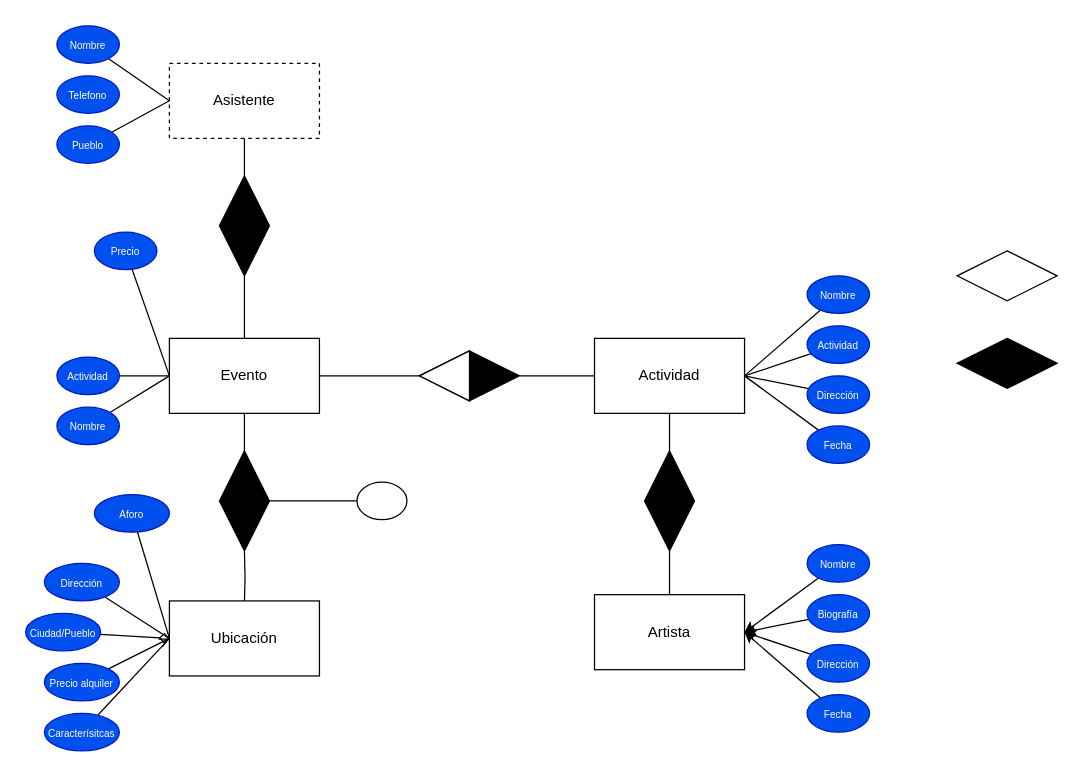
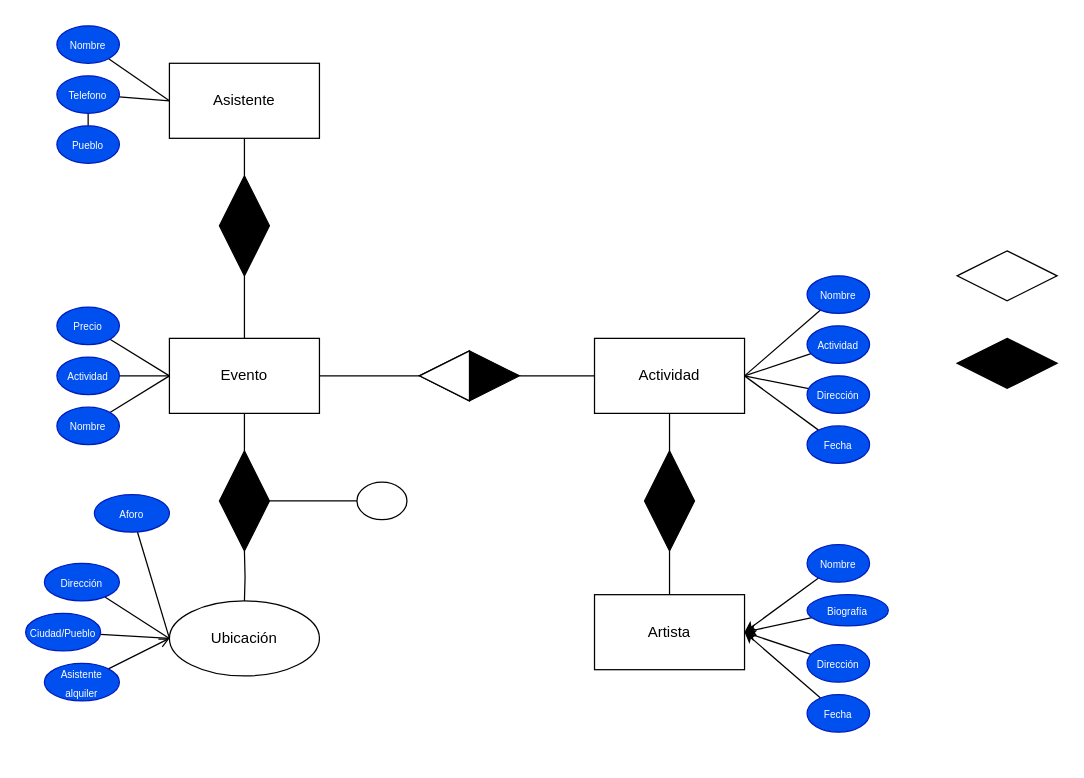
  <mxCell id="0" />
  <mxCell id="1" parent="0" />
  <mxCell id="2" value="Actividad" style="rounded=0;whiteSpace=wrap;html=1;" parent="1" vertex="1"><mxGeometry x="475" y="270" width="120" height="60" as="geometry" /></mxCell>
  <mxCell id="3" style="edgeStyle=orthogonalEdgeStyle;rounded=0;orthogonalLoop=1;jettySize=auto;html=1;entryX=1;entryY=0.5;entryDx=0;entryDy=0;endArrow=none;endFill=0;" parent="1" source="4" target="59" edge="1"><mxGeometry relative="1" as="geometry" /></mxCell>
  <mxCell id="4" value="Artista" style="rounded=0;whiteSpace=wrap;html=1;" parent="1" vertex="1"><mxGeometry x="475" y="475" width="120" height="60" as="geometry" /></mxCell>
- <mxCell id="5" value="Ubicación" style="rounded=0;whiteSpace=wrap;html=1;" parent="1" vertex="1"><mxGeometry x="135" y="480" width="120" height="60" as="geometry" /></mxCell>
+ <mxCell id="5" value="Ubicación" style="ellipse;whiteSpace=wrap;html=1;" parent="1" vertex="1"><mxGeometry x="135" y="480" width="120" height="60" as="geometry" /></mxCell>
  <mxCell id="6" value="Evento" style="rounded=0;whiteSpace=wrap;html=1;" parent="1" vertex="1"><mxGeometry x="135" y="270" width="120" height="60" as="geometry" /></mxCell>
  <mxCell id="7" style="rounded=0;orthogonalLoop=1;jettySize=auto;html=1;entryX=0;entryY=0.5;entryDx=0;entryDy=0;endArrow=none;endFill=0;" parent="1" source="8" target="57" edge="1"><mxGeometry relative="1" as="geometry" /></mxCell>
- <mxCell id="8" value="Asistente" style="rounded=0;whiteSpace=wrap;html=1;dashed=1;" parent="1" vertex="1"><mxGeometry x="135" y="50" width="120" height="60" as="geometry" /></mxCell>
+ <mxCell id="8" value="Asistente" style="rounded=0;whiteSpace=wrap;html=1;" parent="1" vertex="1"><mxGeometry x="135" y="50" width="120" height="60" as="geometry" /></mxCell>
  <mxCell id="9" value="" style="rhombus;whiteSpace=wrap;html=1;fillColor=#FFFFFF;" parent="1" vertex="1"><mxGeometry x="765" y="200" width="80" height="40" as="geometry" /></mxCell>
  <mxCell id="10" value="" style="rhombus;whiteSpace=wrap;html=1;fillColor=#000000;" parent="1" vertex="1"><mxGeometry x="765" y="270" width="80" height="40" as="geometry" /></mxCell>
  <mxCell id="11" style="edgeStyle=orthogonalEdgeStyle;rounded=0;orthogonalLoop=1;jettySize=auto;html=1;exitX=0;exitY=0.5;exitDx=0;exitDy=0;entryX=0;entryY=0.5;entryDx=0;entryDy=0;endArrow=none;endFill=0;" parent="1" source="12" target="2" edge="1"><mxGeometry relative="1" as="geometry" /></mxCell>
  <mxCell id="12" value="" style="rhombus;whiteSpace=wrap;html=1;fillColor=#000000;rotation=-180;" parent="1" vertex="1"><mxGeometry x="335" y="280" width="80" height="40" as="geometry" /></mxCell>
  <mxCell id="13" value="" style="triangle;whiteSpace=wrap;html=1;fillColor=#FFFFFF;rotation=-180;" parent="1" vertex="1"><mxGeometry x="335" y="280" width="40" height="40" as="geometry" /></mxCell>
  <mxCell id="14" value="" style="endArrow=none;html=1;rounded=0;exitX=1;exitY=0.5;exitDx=0;exitDy=0;entryX=1;entryY=0.5;entryDx=0;entryDy=0;startArrow=none;startFill=0;endFill=0;" parent="1" source="6" target="13" edge="1"><mxGeometry width="50" height="50" relative="1" as="geometry"><mxPoint x="465" y="400" as="sourcePoint" /><mxPoint x="515" y="350" as="targetPoint" /></mxGeometry></mxCell>
  <mxCell id="15" style="rounded=0;orthogonalLoop=1;jettySize=auto;html=1;entryX=0;entryY=0.5;entryDx=0;entryDy=0;endArrow=none;endFill=0;" parent="1" source="16" target="6" edge="1"><mxGeometry relative="1" as="geometry" /></mxCell>
  <mxCell id="16" value="&lt;font style=&quot;font-size: 8px;&quot;&gt;Nombre&lt;/font&gt;" style="ellipse;whiteSpace=wrap;html=1;fillColor=#0050ef;fontColor=#ffffff;strokeColor=#001DBC;" parent="1" vertex="1"><mxGeometry x="45" y="325" width="50" height="30" as="geometry" /></mxCell>
  <mxCell id="17" style="rounded=0;orthogonalLoop=1;jettySize=auto;html=1;endArrow=none;endFill=0;" parent="1" source="18" edge="1"><mxGeometry relative="1" as="geometry"><mxPoint x="135" y="300" as="targetPoint" /></mxGeometry></mxCell>
  <mxCell id="18" value="&lt;font style=&quot;font-size: 8px;&quot;&gt;Actividad&lt;/font&gt;" style="ellipse;whiteSpace=wrap;html=1;fillColor=#0050ef;fontColor=#ffffff;strokeColor=#001DBC;" parent="1" vertex="1"><mxGeometry x="45" y="285" width="50" height="30" as="geometry" /></mxCell>
  <mxCell id="19" style="rounded=0;orthogonalLoop=1;jettySize=auto;html=1;endArrow=none;endFill=0;" parent="1" source="20" edge="1"><mxGeometry relative="1" as="geometry"><mxPoint x="135" y="300" as="targetPoint" /></mxGeometry></mxCell>
- <mxCell id="20" value="&lt;font style=&quot;font-size: 8px;&quot;&gt;Precio&lt;/font&gt;" style="ellipse;whiteSpace=wrap;html=1;fillColor=#0050ef;fontColor=#ffffff;strokeColor=#001DBC;" parent="1" vertex="1"><mxGeometry x="75" y="185" width="50" height="30" as="geometry" /></mxCell>
+ <mxCell id="20" value="&lt;font style=&quot;font-size: 8px;&quot;&gt;Precio&lt;/font&gt;" style="ellipse;whiteSpace=wrap;html=1;fillColor=#0050ef;fontColor=#ffffff;strokeColor=#001DBC;" parent="1" vertex="1"><mxGeometry x="45" y="245" width="50" height="30" as="geometry" /></mxCell>
  <mxCell id="21" style="edgeStyle=orthogonalEdgeStyle;rounded=0;orthogonalLoop=1;jettySize=auto;html=1;entryX=0.5;entryY=1;entryDx=0;entryDy=0;endArrow=none;endFill=0;" parent="1" source="22" target="6" edge="1"><mxGeometry relative="1" as="geometry" /></mxCell>
  <mxCell id="22" value="" style="rhombus;whiteSpace=wrap;html=1;fillColor=#000000;rotation=90;" parent="1" vertex="1"><mxGeometry x="155" y="380" width="80" height="40" as="geometry" /></mxCell>
  <mxCell id="23" style="edgeStyle=orthogonalEdgeStyle;rounded=0;orthogonalLoop=1;jettySize=auto;html=1;entryX=0.5;entryY=0;entryDx=0;entryDy=0;endArrow=none;endFill=0;" parent="1" target="5" edge="1"><mxGeometry relative="1" as="geometry"><mxPoint x="195" y="440" as="sourcePoint" /></mxGeometry></mxCell>
  <mxCell id="24" style="rounded=0;orthogonalLoop=1;jettySize=auto;html=1;endArrow=none;endFill=0;" parent="1" source="25" edge="1"><mxGeometry relative="1" as="geometry"><mxPoint x="595" y="300" as="targetPoint" /></mxGeometry></mxCell>
  <mxCell id="25" value="&lt;font style=&quot;font-size: 8px;&quot;&gt;Dirección&lt;/font&gt;" style="ellipse;whiteSpace=wrap;html=1;fillColor=#0050ef;fontColor=#ffffff;strokeColor=#001DBC;" parent="1" vertex="1"><mxGeometry x="645" y="300" width="50" height="30" as="geometry" /></mxCell>
  <mxCell id="26" style="rounded=0;orthogonalLoop=1;jettySize=auto;html=1;entryX=1;entryY=0.5;entryDx=0;entryDy=0;endArrow=none;endFill=0;" parent="1" source="27" target="2" edge="1"><mxGeometry relative="1" as="geometry" /></mxCell>
  <mxCell id="27" value="&lt;font style=&quot;font-size: 8px;&quot;&gt;Actividad&lt;/font&gt;" style="ellipse;whiteSpace=wrap;html=1;fillColor=#0050ef;fontColor=#ffffff;strokeColor=#001DBC;" parent="1" vertex="1"><mxGeometry x="645" y="260" width="50" height="30" as="geometry" /></mxCell>
  <mxCell id="28" style="rounded=0;orthogonalLoop=1;jettySize=auto;html=1;entryX=1;entryY=0.5;entryDx=0;entryDy=0;endArrow=none;endFill=0;" parent="1" source="29" target="2" edge="1"><mxGeometry relative="1" as="geometry" /></mxCell>
  <mxCell id="29" value="&lt;font style=&quot;font-size: 8px;&quot;&gt;Nombre&lt;/font&gt;" style="ellipse;whiteSpace=wrap;html=1;fillColor=#0050ef;fontColor=#ffffff;strokeColor=#001DBC;" parent="1" vertex="1"><mxGeometry x="645" y="220" width="50" height="30" as="geometry" /></mxCell>
  <mxCell id="30" style="rounded=0;orthogonalLoop=1;jettySize=auto;html=1;entryX=1;entryY=0.5;entryDx=0;entryDy=0;endArrow=none;endFill=0;" parent="1" source="31" target="2" edge="1"><mxGeometry relative="1" as="geometry" /></mxCell>
  <mxCell id="31" value="&lt;font style=&quot;font-size: 8px;&quot;&gt;Fecha&lt;/font&gt;" style="ellipse;whiteSpace=wrap;html=1;fillColor=#0050ef;fontColor=#ffffff;strokeColor=#001DBC;" parent="1" vertex="1"><mxGeometry x="645" y="340" width="50" height="30" as="geometry" /></mxCell>
  <mxCell id="32" style="rounded=0;orthogonalLoop=1;jettySize=auto;html=1;entryX=1;entryY=0.5;entryDx=0;entryDy=0;" parent="1" source="33" target="4" edge="1"><mxGeometry relative="1" as="geometry"><mxPoint x="605" y="505" as="targetPoint" /></mxGeometry></mxCell>
  <mxCell id="33" value="&lt;font style=&quot;font-size: 8px;&quot;&gt;Dirección&lt;/font&gt;" style="ellipse;whiteSpace=wrap;html=1;fillColor=#0050ef;fontColor=#ffffff;strokeColor=#001DBC;" parent="1" vertex="1"><mxGeometry x="645" y="515" width="50" height="30" as="geometry" /></mxCell>
  <mxCell id="34" style="rounded=0;orthogonalLoop=1;jettySize=auto;html=1;" parent="1" source="35" edge="1"><mxGeometry relative="1" as="geometry"><mxPoint x="595" y="505" as="targetPoint" /></mxGeometry></mxCell>
- <mxCell id="35" value="&lt;font style=&quot;font-size: 8px;&quot;&gt;Biografía&lt;/font&gt;" style="ellipse;whiteSpace=wrap;html=1;fillColor=#0050ef;fontColor=#ffffff;strokeColor=#001DBC;" parent="1" vertex="1"><mxGeometry x="645" y="475" width="50" height="30" as="geometry" /></mxCell>
+ <mxCell id="35" value="&lt;font style=&quot;font-size: 8px;&quot;&gt;Biografía&lt;/font&gt;" style="ellipse;whiteSpace=wrap;html=1;fillColor=#0050ef;fontColor=#ffffff;strokeColor=#001DBC;" parent="1" vertex="1"><mxGeometry x="645" y="475" width="65" height="25" as="geometry" /></mxCell>
  <mxCell id="36" style="rounded=0;orthogonalLoop=1;jettySize=auto;html=1;entryX=1;entryY=0.5;entryDx=0;entryDy=0;" parent="1" source="37" target="4" edge="1"><mxGeometry relative="1" as="geometry" /></mxCell>
  <mxCell id="37" value="&lt;font style=&quot;font-size: 8px;&quot;&gt;Nombre&lt;/font&gt;" style="ellipse;whiteSpace=wrap;html=1;fillColor=#0050ef;fontColor=#ffffff;strokeColor=#001DBC;" parent="1" vertex="1"><mxGeometry x="645" y="435" width="50" height="30" as="geometry" /></mxCell>
  <mxCell id="38" style="rounded=0;orthogonalLoop=1;jettySize=auto;html=1;entryX=1;entryY=0.5;entryDx=0;entryDy=0;" parent="1" source="39" target="4" edge="1"><mxGeometry relative="1" as="geometry"><mxPoint x="595" y="505" as="targetPoint" /></mxGeometry></mxCell>
  <mxCell id="39" value="&lt;font style=&quot;font-size: 8px;&quot;&gt;Fecha&lt;/font&gt;" style="ellipse;whiteSpace=wrap;html=1;fillColor=#0050ef;fontColor=#ffffff;strokeColor=#001DBC;" parent="1" vertex="1"><mxGeometry x="645" y="555" width="50" height="30" as="geometry" /></mxCell>
- <mxCell id="40" style="rounded=0;orthogonalLoop=1;jettySize=auto;html=1;entryX=0;entryY=0.5;entryDx=0;entryDy=0;endArrow=diamond;endFill=0;" parent="1" source="41" target="5" edge="1"><mxGeometry relative="1" as="geometry" /></mxCell>
+ <mxCell id="40" style="rounded=0;orthogonalLoop=1;jettySize=auto;html=1;entryX=0;entryY=0.5;entryDx=0;entryDy=0;endArrow=none;endFill=0;" parent="1" source="41" target="5" edge="1"><mxGeometry relative="1" as="geometry" /></mxCell>
  <mxCell id="41" value="&lt;font style=&quot;font-size: 8px;&quot;&gt;Ciudad/Pueblo&lt;/font&gt;" style="ellipse;whiteSpace=wrap;html=1;fillColor=#0050ef;fontColor=#ffffff;strokeColor=#001DBC;" parent="1" vertex="1"><mxGeometry x="20" y="490" width="60" height="30" as="geometry" /></mxCell>
  <mxCell id="42" style="rounded=0;orthogonalLoop=1;jettySize=auto;html=1;entryX=0;entryY=0.5;entryDx=0;entryDy=0;endArrow=none;endFill=0;" parent="1" source="43" target="5" edge="1"><mxGeometry relative="1" as="geometry" /></mxCell>
  <mxCell id="43" value="&lt;font style=&quot;font-size: 8px;&quot;&gt;Dirección&lt;/font&gt;" style="ellipse;whiteSpace=wrap;html=1;fillColor=#0050ef;fontColor=#ffffff;strokeColor=#001DBC;" parent="1" vertex="1"><mxGeometry x="35" y="450" width="60" height="30" as="geometry" /></mxCell>
  <mxCell id="44" style="rounded=0;orthogonalLoop=1;jettySize=auto;html=1;entryX=0;entryY=0.5;entryDx=0;entryDy=0;endArrow=none;endFill=0;" parent="1" source="45" target="5" edge="1"><mxGeometry relative="1" as="geometry" /></mxCell>
  <mxCell id="45" value="&lt;font style=&quot;font-size: 8px;&quot;&gt;Aforo&lt;/font&gt;" style="ellipse;whiteSpace=wrap;html=1;fillColor=#0050ef;fontColor=#ffffff;strokeColor=#001DBC;" parent="1" vertex="1"><mxGeometry x="75" y="395" width="60" height="30" as="geometry" /></mxCell>
  <mxCell id="46" style="rounded=0;orthogonalLoop=1;jettySize=auto;html=1;entryX=0;entryY=0.5;entryDx=0;entryDy=0;endArrow=open;endFill=0;" parent="1" source="47" target="5" edge="1"><mxGeometry relative="1" as="geometry" /></mxCell>
- <mxCell id="47" value="&lt;font style=&quot;font-size: 8px;&quot;&gt;Precio alquiler&lt;/font&gt;" style="ellipse;whiteSpace=wrap;html=1;fillColor=#0050ef;fontColor=#ffffff;strokeColor=#001DBC;" parent="1" vertex="1"><mxGeometry x="35" y="530" width="60" height="30" as="geometry" /></mxCell>
- <mxCell id="48" style="rounded=0;orthogonalLoop=1;jettySize=auto;html=1;entryX=0;entryY=0.5;entryDx=0;entryDy=0;endArrow=none;endFill=0;" parent="1" source="49" target="5" edge="1"><mxGeometry relative="1" as="geometry" /></mxCell>
- <mxCell id="49" value="&lt;font style=&quot;font-size: 8px;&quot;&gt;Caracterísitcas&lt;/font&gt;" style="ellipse;whiteSpace=wrap;html=1;fillColor=#0050ef;fontColor=#ffffff;strokeColor=#001DBC;" parent="1" vertex="1"><mxGeometry x="35" y="570" width="60" height="30" as="geometry" /></mxCell>
- <mxCell id="50" style="rounded=0;orthogonalLoop=1;jettySize=auto;html=1;entryX=0;entryY=0.5;entryDx=0;entryDy=0;endArrow=none;endFill=0;" parent="1" source="51" target="8" edge="1"><mxGeometry relative="1" as="geometry" /></mxCell>
+ <mxCell id="47" value="&lt;font style=&quot;font-size: 8px;&quot;&gt;Asistente alquiler&lt;/font&gt;" style="ellipse;whiteSpace=wrap;html=1;fillColor=#0050ef;fontColor=#ffffff;strokeColor=#001DBC;" parent="1" vertex="1"><mxGeometry x="35" y="530" width="60" height="30" as="geometry" /></mxCell>
+ <mxCell id="50" style="rounded=0;orthogonalLoop=1;jettySize=auto;html=1;endArrow=none;endFill=0;" parent="1" source="51" target="53" edge="1"><mxGeometry relative="1" as="geometry" /></mxCell>
  <mxCell id="51" value="&lt;font style=&quot;font-size: 8px;&quot;&gt;Pueblo&lt;/font&gt;" style="ellipse;whiteSpace=wrap;html=1;fillColor=#0050ef;fontColor=#ffffff;strokeColor=#001DBC;" parent="1" vertex="1"><mxGeometry x="45" y="100" width="50" height="30" as="geometry" /></mxCell>
+ <mxCell id="52" style="rounded=0;orthogonalLoop=1;jettySize=auto;html=1;entryX=0;entryY=0.5;entryDx=0;entryDy=0;endArrow=none;endFill=0;" parent="1" source="53" target="8" edge="1"><mxGeometry relative="1" as="geometry" /></mxCell>
  <mxCell id="53" value="&lt;font style=&quot;font-size: 8px;&quot;&gt;Telefono&lt;/font&gt;" style="ellipse;whiteSpace=wrap;html=1;fillColor=#0050ef;fontColor=#ffffff;strokeColor=#001DBC;" parent="1" vertex="1"><mxGeometry x="45" y="60" width="50" height="30" as="geometry" /></mxCell>
  <mxCell id="54" style="rounded=0;orthogonalLoop=1;jettySize=auto;html=1;entryX=0;entryY=0.5;entryDx=0;entryDy=0;endArrow=none;endFill=0;" parent="1" source="55" target="8" edge="1"><mxGeometry relative="1" as="geometry" /></mxCell>
  <mxCell id="55" value="&lt;font style=&quot;font-size: 8px;&quot;&gt;Nombre&lt;/font&gt;" style="ellipse;whiteSpace=wrap;html=1;fillColor=#0050ef;fontColor=#ffffff;strokeColor=#001DBC;" parent="1" vertex="1"><mxGeometry x="45" y="20" width="50" height="30" as="geometry" /></mxCell>
  <mxCell id="56" style="rounded=0;orthogonalLoop=1;jettySize=auto;html=1;entryX=0.5;entryY=0;entryDx=0;entryDy=0;endArrow=none;endFill=0;" parent="1" source="57" target="6" edge="1"><mxGeometry relative="1" as="geometry" /></mxCell>
  <mxCell id="57" value="" style="rhombus;whiteSpace=wrap;html=1;fillColor=#000000;rotation=90;" parent="1" vertex="1"><mxGeometry x="155" y="160" width="80" height="40" as="geometry" /></mxCell>
  <mxCell id="58" style="edgeStyle=orthogonalEdgeStyle;rounded=0;orthogonalLoop=1;jettySize=auto;html=1;entryX=0.5;entryY=1;entryDx=0;entryDy=0;endArrow=none;endFill=0;" parent="1" source="59" target="2" edge="1"><mxGeometry relative="1" as="geometry" /></mxCell>
  <mxCell id="59" value="" style="rhombus;whiteSpace=wrap;html=1;fillColor=#000000;rotation=90;" parent="1" vertex="1"><mxGeometry x="495" y="380" width="80" height="40" as="geometry" /></mxCell>
  <mxCell id="60" style="rounded=0;orthogonalLoop=1;jettySize=auto;html=1;entryX=0.5;entryY=0;entryDx=0;entryDy=0;endArrow=none;endFill=0;" edge="1" parent="1" source="61" target="22"><mxGeometry relative="1" as="geometry" /></mxCell>
  <mxCell id="61" value="" style="ellipse;whiteSpace=wrap;html=1;" vertex="1" parent="1"><mxGeometry x="285" y="385" width="40" height="30" as="geometry" /></mxCell>
